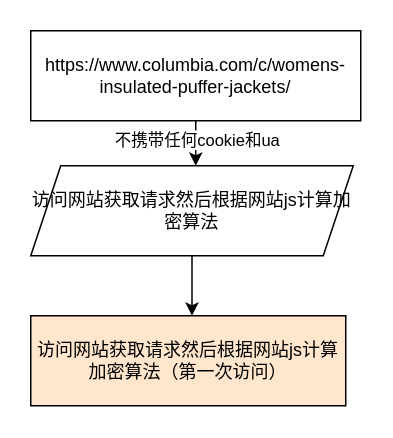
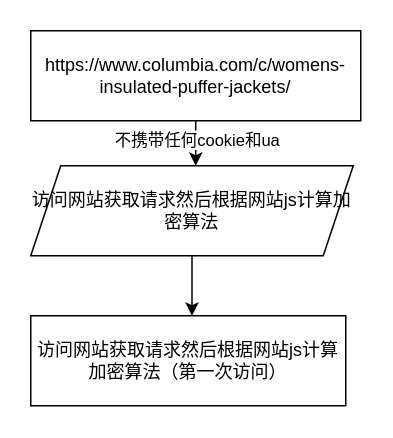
  <mxCell id="0" />
  <mxCell id="1" parent="0" />
  <mxCell id="2" style="edgeStyle=orthogonalEdgeStyle;rounded=0;orthogonalLoop=1;jettySize=auto;html=1;" edge="1" parent="1" source="4"><mxGeometry relative="1" as="geometry"><mxPoint x="130" y="110" as="targetPoint" /></mxGeometry></mxCell>
  <mxCell id="3" value="不携带任何cookie和ua" style="edgeLabel;html=1;align=center;verticalAlign=middle;resizable=0;points=[];" vertex="1" connectable="0" parent="2"><mxGeometry x="-0.189" relative="1" as="geometry"><mxPoint as="offset" /></mxGeometry></mxCell>
  <mxCell id="4" value="https://www.columbia.com/c/womens-insulated-puffer-jackets/" style="rounded=0;whiteSpace=wrap;html=1;" vertex="1" parent="1"><mxGeometry x="20" y="20" width="220" height="60" as="geometry" /></mxCell>
  <mxCell id="5" style="edgeStyle=orthogonalEdgeStyle;rounded=0;orthogonalLoop=1;jettySize=auto;html=1;" edge="1" parent="1" source="6"><mxGeometry relative="1" as="geometry"><mxPoint x="127.5" y="210" as="targetPoint" /></mxGeometry></mxCell>
  <mxCell id="6" value="访问网站获取请求然后根据网站js计算加密算法" style="shape=parallelogram;perimeter=parallelogramPerimeter;whiteSpace=wrap;html=1;fixedSize=1;" vertex="1" parent="1"><mxGeometry x="20" y="110" width="215" height="60" as="geometry" /></mxCell>
- <mxCell id="7" value="访问网站获取请求然后根据网站js计算加密算法（第一次访问）" style="rounded=0;whiteSpace=wrap;html=1;fillColor=#ffe6cc;" vertex="1" parent="1"><mxGeometry x="20" y="210" width="210" height="60" as="geometry" /></mxCell>
+ <mxCell id="7" value="访问网站获取请求然后根据网站js计算加密算法（第一次访问）" style="rounded=0;whiteSpace=wrap;html=1;" vertex="1" parent="1"><mxGeometry x="20" y="210" width="210" height="60" as="geometry" /></mxCell>
